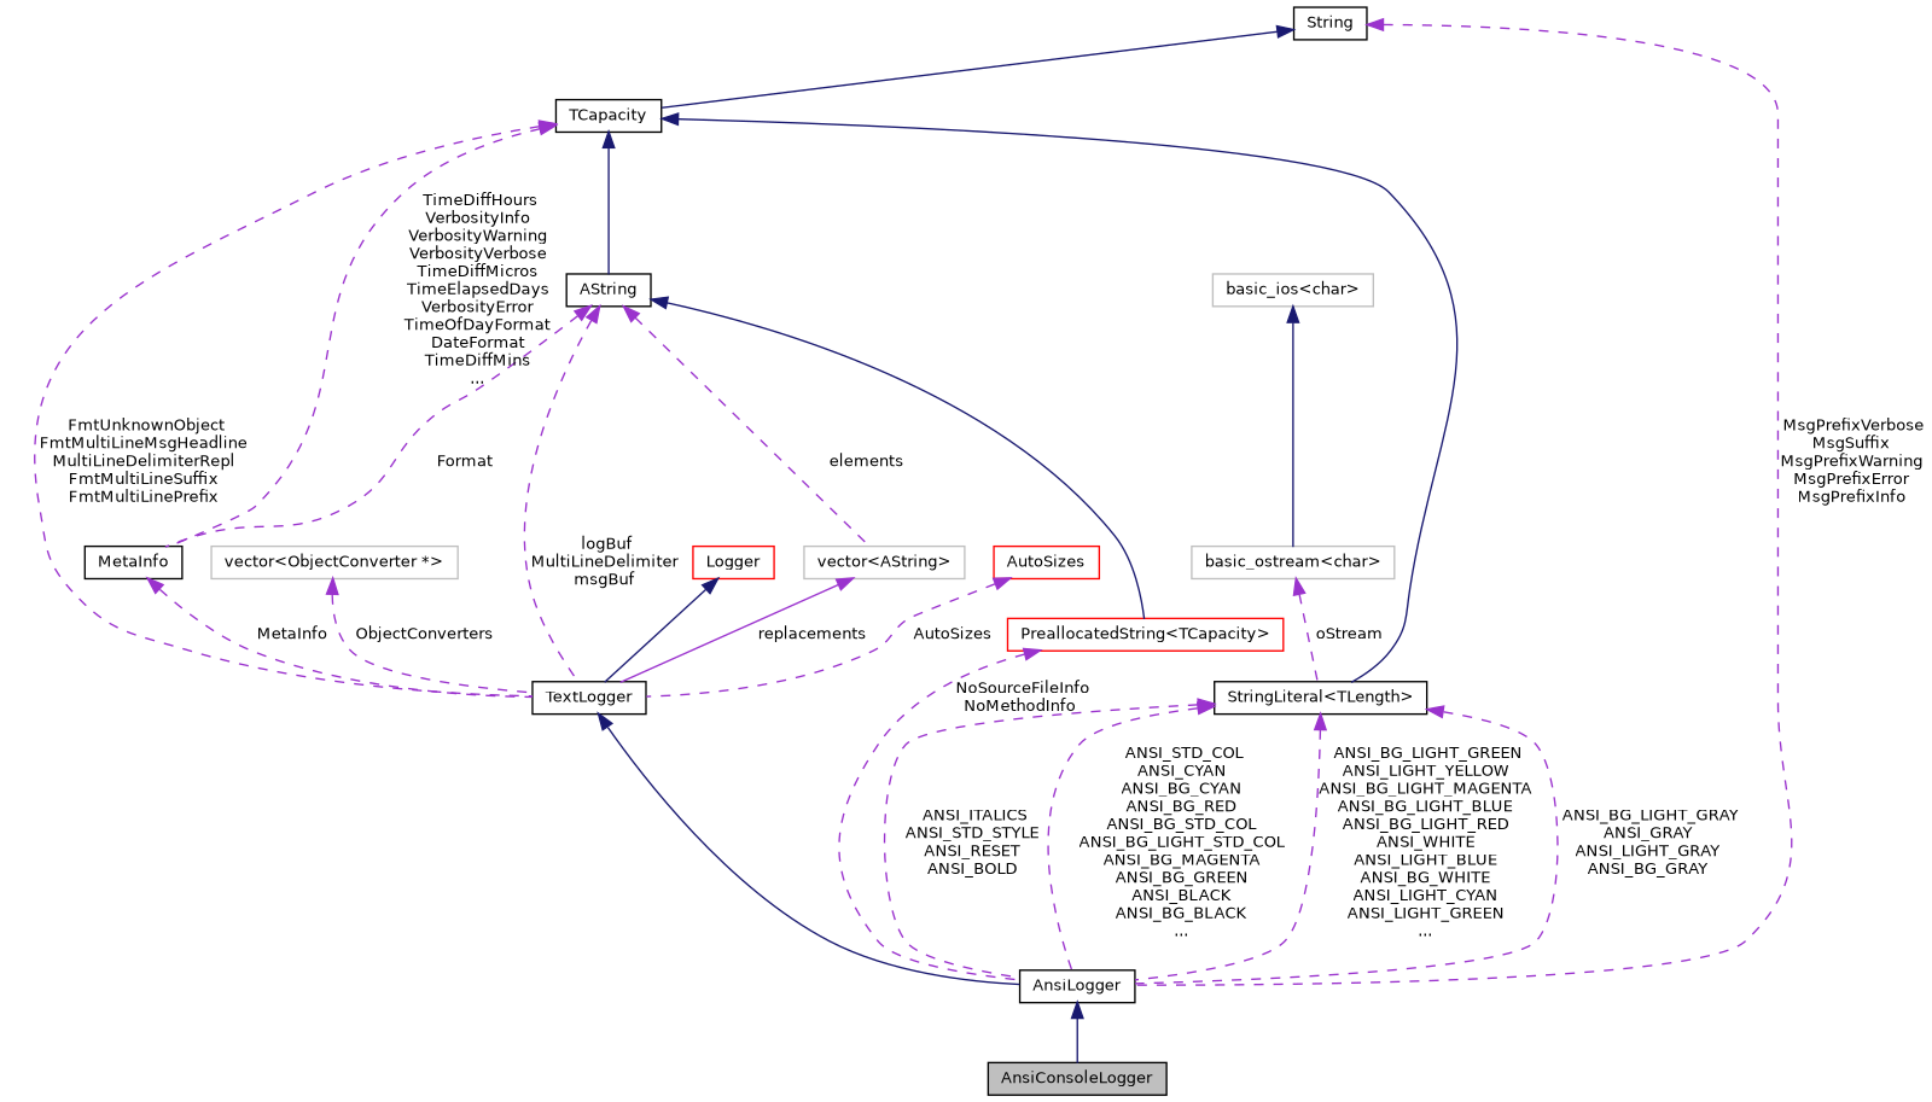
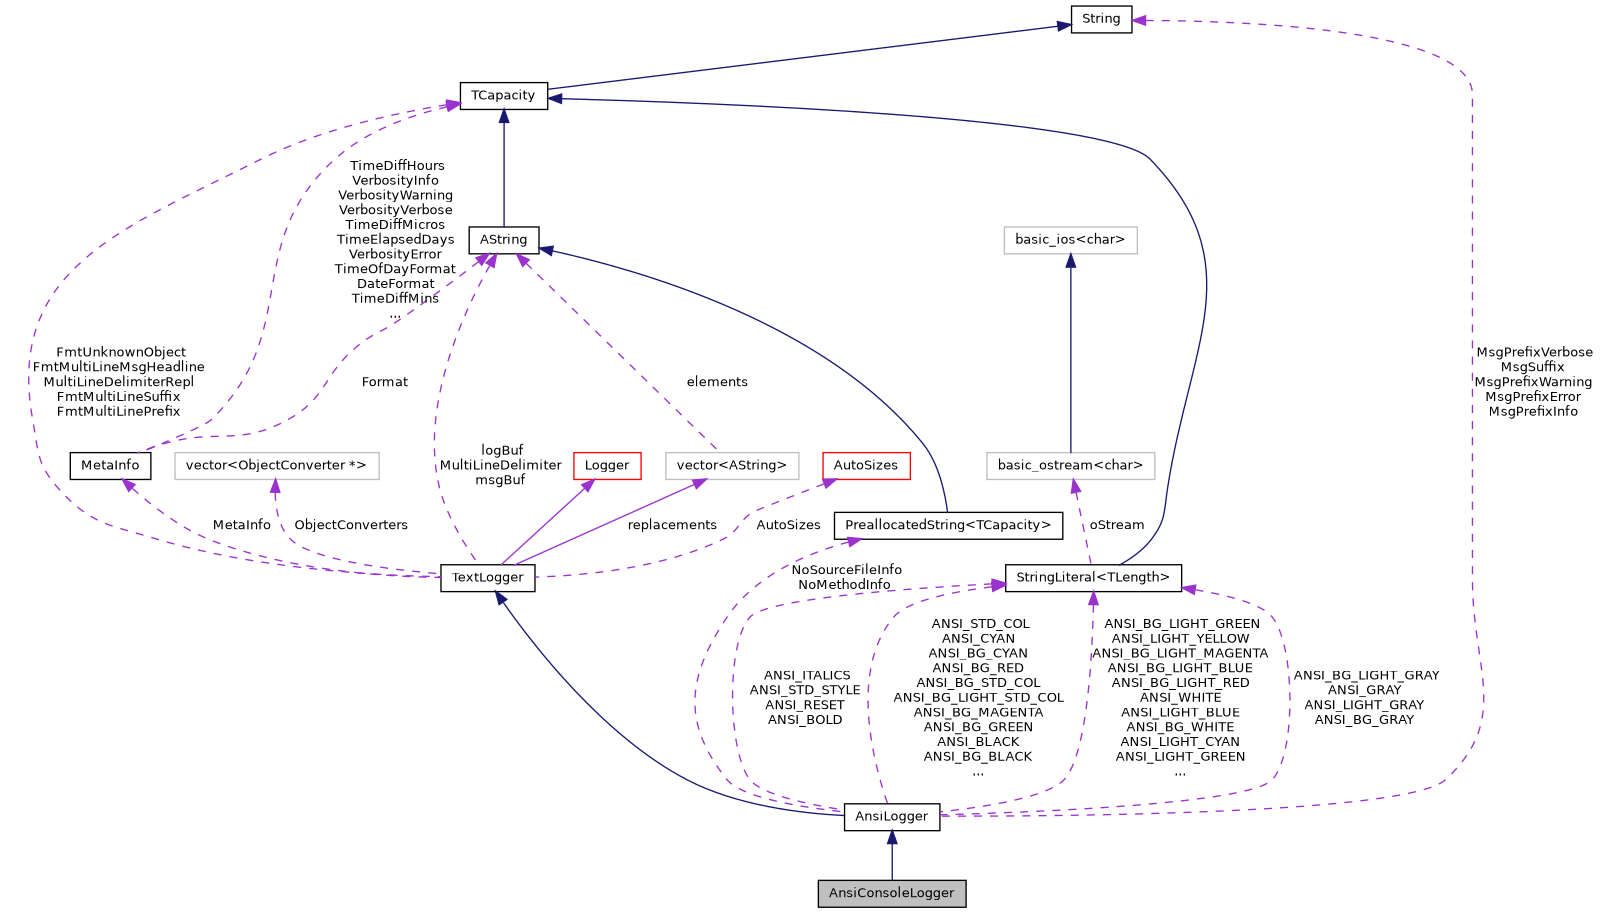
  digraph {
    rankdir=TB
    node [color=black fillcolor=white fontname=Helvetica fontsize=10 shape=record style=filled]
    edge [color=darkorchid3 dir=back fontname=Helvetica fontsize=10 labelfontname=Helvetica labelfontsize=10 style=dashed]
    n1 [fillcolor=grey75 fontcolor=black height=0.2 label=AnsiConsoleLogger width=0.4]
    n2 [color=grey75 height=0.2 label="vector\<AString\>" width=0.4]
    n3 [height=0.2 label=TextLogger width=0.4]
    n4 [height=0.2 label=AnsiLogger width=0.4]
    n5 [color=grey75 height=0.2 label="vector\<ObjectConverter *\>" width=0.4]
    n6 [color=grey75 height=0.2 label="basic_ostream\<char\>" width=0.4]
    n7 [height=0.2 label="StringLiteral\<TLength\>" width=0.4]
    n8 [color=grey75 height=0.2 label="basic_ios\<char\>" width=0.4]
-   n9 [color=red height=0.2 label="PreallocatedString\<TCapacity\>" width=0.4]
+   n9 [height=0.2 label="PreallocatedString\<TCapacity\>" width=0.4]
    n10 [color=red height=0.2 label=Logger width=0.4]
    n11 [color=red height=0.2 label=AutoSizes width=0.4]
    n12 [height=0.2 label=AString width=0.4]
    n13 [height=0.2 label=MetaInfo width=0.4]
    n14 [height=0.2 label=TCapacity width=0.4]
    n15 [height=0.2 label=String width=0.4]
    n2 -> n3 [label=" replacements" style=solid]
    n3 -> n4 [color=midnightblue style=solid]
    n4 -> n1 [color=midnightblue style=solid]
    n5 -> n3 [label=" ObjectConverters"]
    n6 -> n7 [label=" oStream"]
    n7 -> n4 [label=" ANSI_STD_COL\nANSI_CYAN\nANSI_BG_CYAN\nANSI_BG_RED\nANSI_BG_STD_COL\nANSI_BG_LIGHT_STD_COL\nANSI_BG_MAGENTA\nANSI_BG_GREEN\nANSI_BLACK\nANSI_BG_BLACK\n..."]
    n7 -> n4 [label=" ANSI_BG_LIGHT_GREEN\nANSI_LIGHT_YELLOW\nANSI_BG_LIGHT_MAGENTA\nANSI_BG_LIGHT_BLUE\nANSI_BG_LIGHT_RED\nANSI_WHITE\nANSI_LIGHT_BLUE\nANSI_BG_WHITE\nANSI_LIGHT_CYAN\nANSI_LIGHT_GREEN\n..."]
    n7 -> n4 [label=" ANSI_BG_LIGHT_GRAY\nANSI_GRAY\nANSI_LIGHT_GRAY\nANSI_BG_GRAY"]
    n7 -> n4 [label=" ANSI_ITALICS\nANSI_STD_STYLE\nANSI_RESET\nANSI_BOLD"]
    n8 -> n6 [color=midnightblue style=solid]
    n9 -> n4 [label=" NoSourceFileInfo\nNoMethodInfo"]
-   n10 -> n3 [color=midnightblue style=solid]
+   n10 -> n3 [style=solid]
    n11 -> n3 [label=" AutoSizes"]
    n12 -> n2 [label=" elements"]
    n12 -> n3 [label=" logBuf\nMultiLineDelimiter\nmsgBuf"]
    n12 -> n9 [color=midnightblue style=solid]
    n12 -> n13 [label=" Format"]
    n13 -> n3 [label=" MetaInfo"]
    n14 -> n3 [label=" FmtUnknownObject\nFmtMultiLineMsgHeadline\nMultiLineDelimiterRepl\nFmtMultiLineSuffix\nFmtMultiLinePrefix"]
    n14 -> n7 [color=midnightblue style=solid]
    n14 -> n12 [color=midnightblue style=solid]
    n14 -> n13 [label=" TimeDiffHours\nVerbosityInfo\nVerbosityWarning\nVerbosityVerbose\nTimeDiffMicros\nTimeElapsedDays\nVerbosityError\nTimeOfDayFormat\nDateFormat\nTimeDiffMins\n..."]
    n15 -> n4 [label=" MsgPrefixVerbose\nMsgSuffix\nMsgPrefixWarning\nMsgPrefixError\nMsgPrefixInfo"]
    n15 -> n14 [color=midnightblue style=solid]
  }
